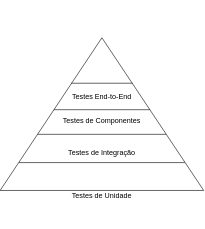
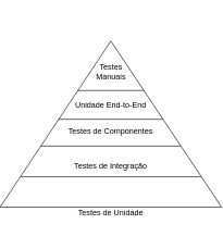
  <mxCell id="0" />
  <mxCell id="1" parent="0" />
  <mxCell id="2" value="" style="triangle;whiteSpace=wrap;html=1;rotation=-90;" vertex="1" parent="1"><mxGeometry x="31" y="20" width="254.06" height="338.75" as="geometry" /></mxCell>
  <mxCell id="3" value="Testes de Integração" style="text;html=1;strokeColor=none;fillColor=none;align=center;verticalAlign=middle;whiteSpace=wrap;rounded=0;" vertex="1" parent="1"><mxGeometry x="98.03" y="244" width="120" height="20" as="geometry" /></mxCell>
  <mxCell id="4" value="Testes de Componentes" style="text;html=1;strokeColor=none;fillColor=none;align=center;verticalAlign=middle;whiteSpace=wrap;rounded=0;" vertex="1" parent="1"><mxGeometry x="78.03" y="190" width="160" height="20" as="geometry" /></mxCell>
  <mxCell id="5" value="Testes de Unidade" style="text;html=1;strokeColor=none;fillColor=none;align=center;verticalAlign=middle;whiteSpace=wrap;rounded=0;" vertex="1" parent="1"><mxGeometry x="103.03" y="315" width="110" height="20" as="geometry" /></mxCell>
- <mxCell id="6" value="Testes End-to-End" style="text;html=1;strokeColor=none;fillColor=none;align=center;verticalAlign=middle;whiteSpace=wrap;rounded=0;" vertex="1" parent="1"><mxGeometry x="78.03" y="150" width="160" height="20" as="geometry" /></mxCell>
+ <mxCell id="6" value="Unidade End-to-End" style="text;html=1;strokeColor=none;fillColor=none;align=center;verticalAlign=middle;whiteSpace=wrap;rounded=0;" vertex="1" parent="1"><mxGeometry x="78.03" y="150" width="160" height="20" as="geometry" /></mxCell>
+ <mxCell id="7" value="Testes&lt;br&gt;Manuais" style="text;html=1;strokeColor=none;fillColor=none;align=center;verticalAlign=middle;whiteSpace=wrap;rounded=0;" vertex="1" parent="1"><mxGeometry x="129.51" y="100" width="57.03" height="20" as="geometry" /></mxCell>
  <mxCell id="8" value="" style="endArrow=none;html=1;entryX=0.183;entryY=0.922;entryDx=0;entryDy=0;entryPerimeter=0;" edge="1" parent="1"><mxGeometry width="50" height="50" relative="1" as="geometry"><mxPoint x="20" y="270" as="sourcePoint" /><mxPoint x="296" y="270" as="targetPoint" /></mxGeometry></mxCell>
  <mxCell id="9" value="" style="endArrow=none;html=1;entryX=0.183;entryY=0.922;entryDx=0;entryDy=0;entryPerimeter=0;" edge="1" parent="1"><mxGeometry width="50" height="50" relative="1" as="geometry"><mxPoint x="51" y="223" as="sourcePoint" /><mxPoint x="265" y="223" as="targetPoint" /></mxGeometry></mxCell>
  <mxCell id="10" value="" style="endArrow=none;html=1;entryX=0.183;entryY=0.922;entryDx=0;entryDy=0;entryPerimeter=0;" edge="1" parent="1"><mxGeometry width="50" height="50" relative="1" as="geometry"><mxPoint x="78" y="182" as="sourcePoint" /><mxPoint x="238" y="182" as="targetPoint" /></mxGeometry></mxCell>
  <mxCell id="11" value="" style="endArrow=none;html=1;entryX=0.183;entryY=0.922;entryDx=0;entryDy=0;entryPerimeter=0;" edge="1" parent="1"><mxGeometry width="50" height="50" relative="1" as="geometry"><mxPoint x="107" y="138" as="sourcePoint" /><mxPoint x="209" y="138" as="targetPoint" /></mxGeometry></mxCell>
